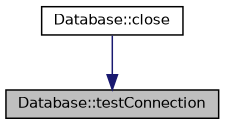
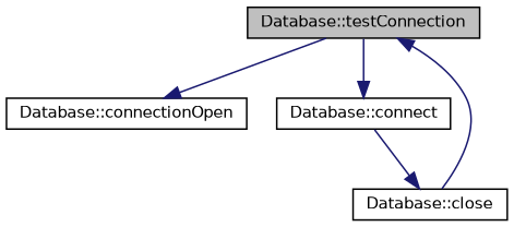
  digraph {
    rankdir=TB
    node [color=black fillcolor=white fontname=Helvetica fontsize=10 shape=record style=filled]
    edge [color=midnightblue fontname=Helvetica fontsize=10 labelfontname=Helvetica labelfontsize=10 style=solid]
    n1 [fillcolor=grey75 fontcolor=black height=0.2 label="Database::testConnection" width=0.4]
+   n2 [height=0.2 label="Database::connectionOpen" width=0.4]
+   n3 [height=0.2 label="Database::connect" width=0.4]
    n4 [height=0.2 label="Database::close" width=0.4]
+   n1 -> n2
+   n1 -> n3
+   n3 -> n4
    n4 -> n1
  }
